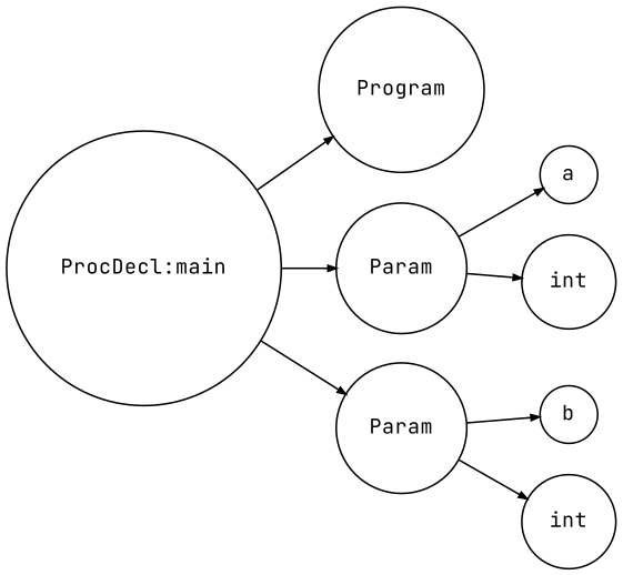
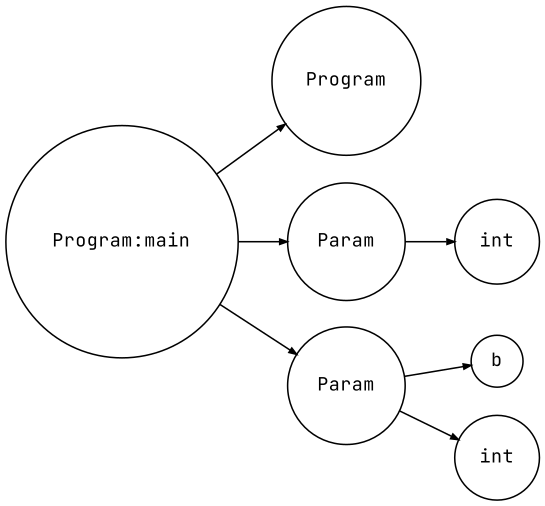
  digraph {
    fontname="JetBrains Mono"
    rankdir=LR
    ranksep=.3
    node [fontname="JetBrains Mono" fontsize=12 shape=circle]
    edge [arrowsize=.5 fontname="JetBrains Mono"]
    n1 [height=.1 label=Program]
-   n2 [height=.1 label="ProcDecl:main"]
+   n2 [height=.1 label="Program:main"]
    n3 [height=.1 label=Param]
    n4 [height=.1 label=Param]
-   n5 [height=.1 label=a]
    n6 [height=.1 label=int]
    n7 [height=.1 label=b]
    n8 [height=.1 label=int]
    n2 -> n1
    n2 -> n3
    n2 -> n4
-   n3 -> n5
    n3 -> n6
    n4 -> n7
    n4 -> n8
  }
